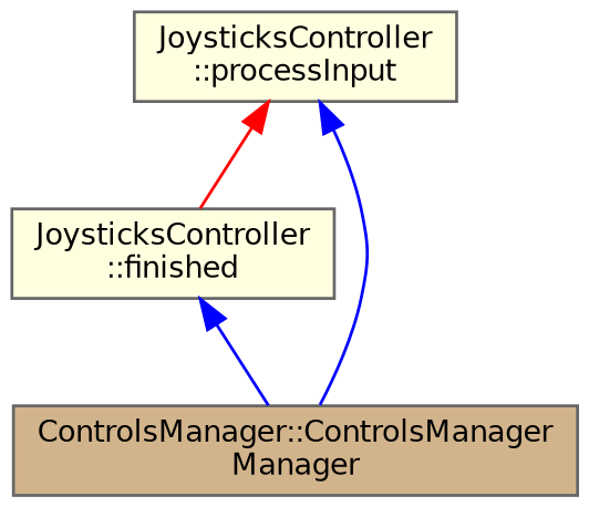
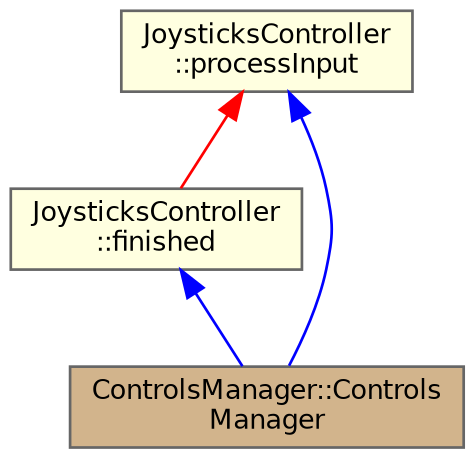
  digraph {
    rankdir=TB
    node [color=grey40 fillcolor=lightyellow fontname=Helvetica fontsize=10 shape=box style=filled]
    edge [color=blue dir=back fontname=Helvetica fontsize=10 labelfontname=Helvetica labelfontsize=10 style=solid]
    n1 [color=gray40 fontcolor=black height=0.2 label="JoysticksController\l::finished" width=0.4]
-   n2 [fillcolor=tan height=0.2 label="ControlsManager::ControlsManager\lManager" width=0.4]
+   n2 [fillcolor=tan height=0.2 label="ControlsManager::Controls\lManager" width=0.4]
    n3 [height=0.2 label="JoysticksController\l::processInput" width=0.4]
    n1 -> n2
    n3 -> n1 [color=red]
    n3 -> n2
  }
